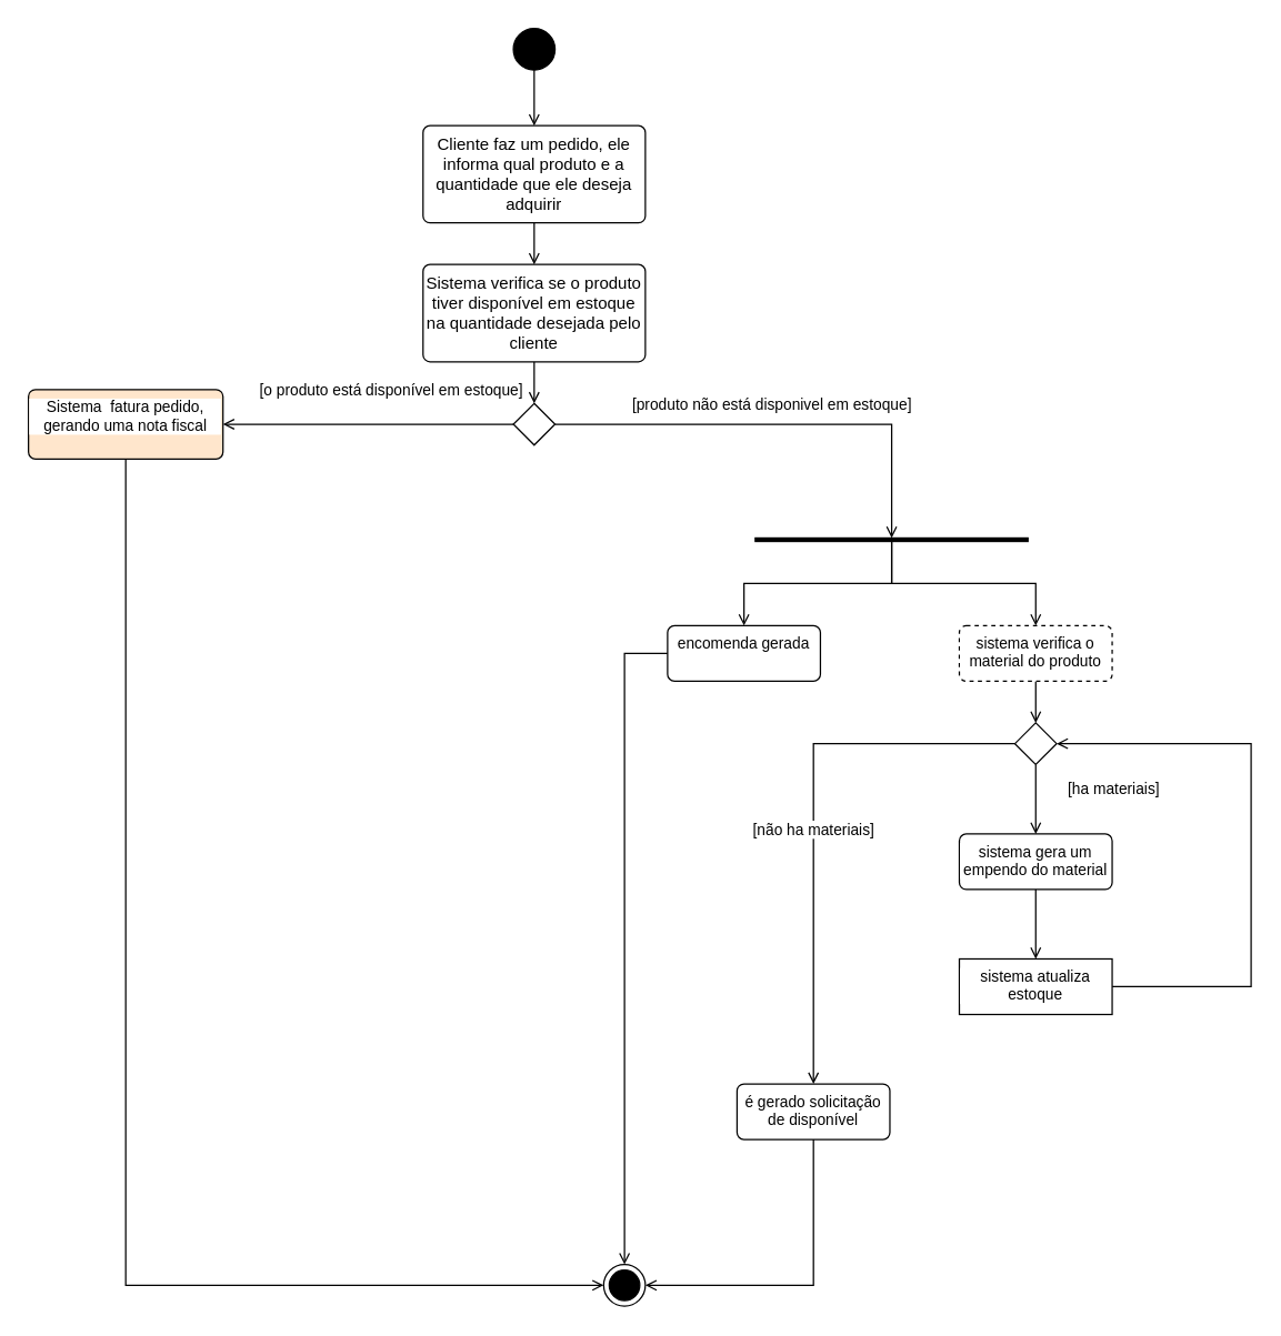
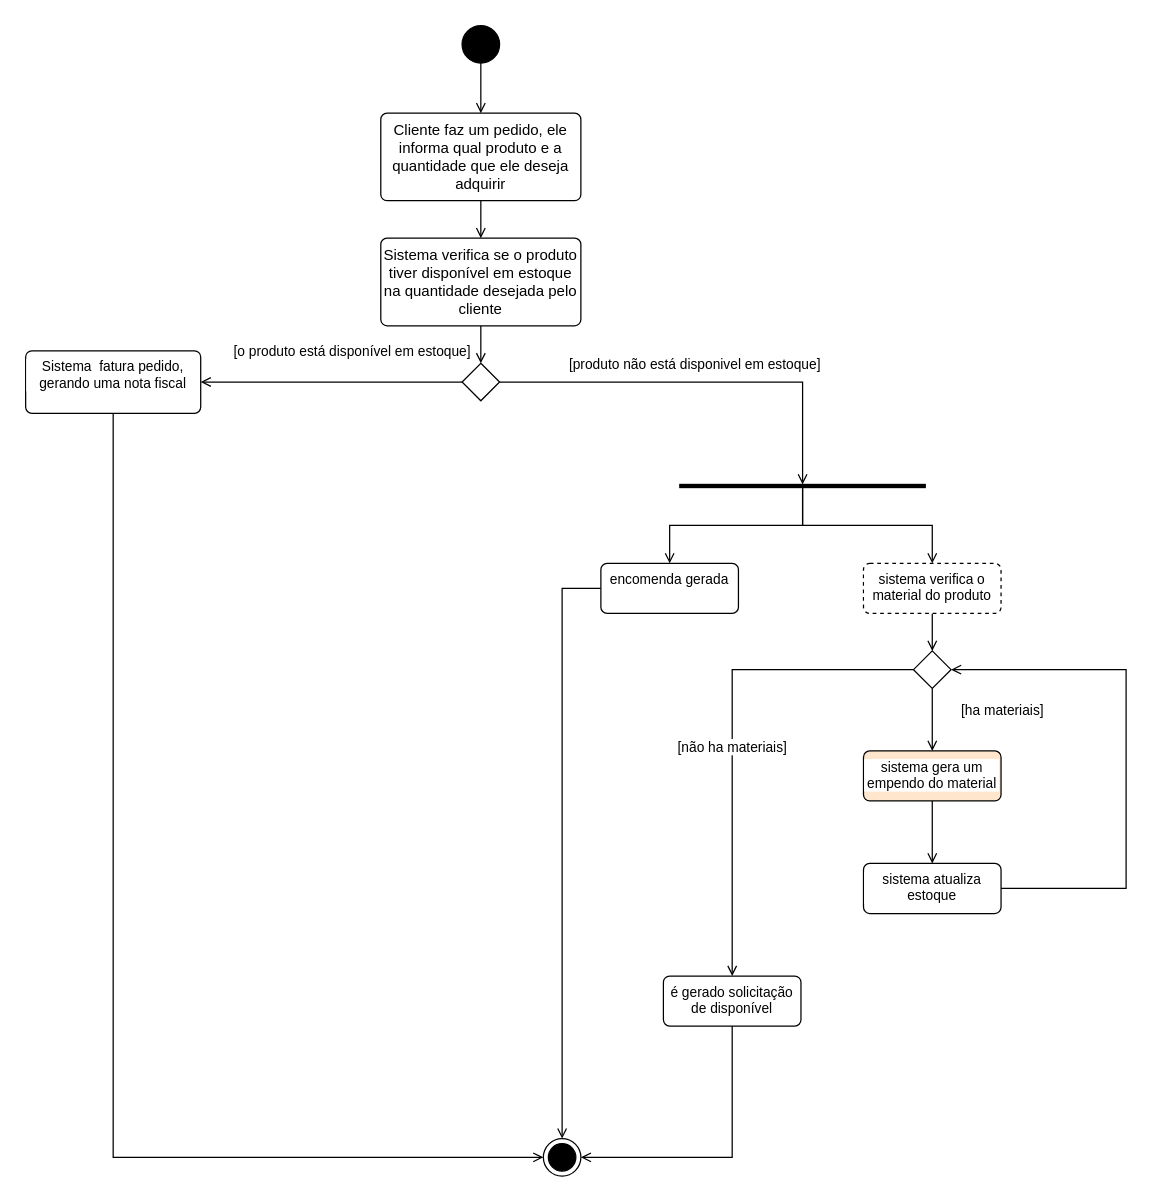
  <mxCell id="0" />
  <mxCell id="1" parent="0" />
  <mxCell id="2" value="" style="edgeStyle=orthogonalEdgeStyle;rounded=0;orthogonalLoop=1;jettySize=auto;html=1;endArrow=open;endFill=0;" edge="1" parent="1" source="3" target="5"><mxGeometry relative="1" as="geometry" /></mxCell>
  <mxCell id="3" value="" style="ellipse;fillColor=strokeColor;html=1;" vertex="1" parent="1"><mxGeometry x="369" y="20" width="30" height="30" as="geometry" /></mxCell>
  <mxCell id="4" value="" style="edgeStyle=orthogonalEdgeStyle;shape=connector;rounded=0;orthogonalLoop=1;jettySize=auto;html=1;strokeColor=default;align=center;verticalAlign=middle;fontFamily=Helvetica;fontSize=11;fontColor=default;labelBackgroundColor=default;endArrow=open;endFill=0;" edge="1" parent="1" source="5"><mxGeometry relative="1" as="geometry"><mxPoint x="384" y="190" as="targetPoint" /></mxGeometry></mxCell>
  <mxCell id="5" value="Cliente faz um pedido, ele informa qual produto e a quantidade que ele deseja&lt;br&gt;adquirir" style="html=1;align=center;verticalAlign=top;rounded=1;absoluteArcSize=1;arcSize=10;dashed=0;whiteSpace=wrap;" vertex="1" parent="1"><mxGeometry x="304" y="90" width="160" height="70" as="geometry" /></mxCell>
  <mxCell id="6" value="" style="edgeStyle=orthogonalEdgeStyle;shape=connector;rounded=0;orthogonalLoop=1;jettySize=auto;html=1;strokeColor=default;align=center;verticalAlign=middle;fontFamily=Helvetica;fontSize=11;fontColor=default;labelBackgroundColor=default;endArrow=open;endFill=0;" edge="1" parent="1" source="7" target="12"><mxGeometry relative="1" as="geometry" /></mxCell>
  <mxCell id="7" value="Sistema verifica se o produto tiver disponível em estoque na quantidade desejada pelo cliente" style="html=1;align=center;verticalAlign=top;rounded=1;absoluteArcSize=1;arcSize=10;dashed=0;whiteSpace=wrap;" vertex="1" parent="1"><mxGeometry x="304" y="190" width="160" height="70" as="geometry" /></mxCell>
  <mxCell id="8" value="" style="edgeStyle=orthogonalEdgeStyle;shape=connector;rounded=0;orthogonalLoop=1;jettySize=auto;html=1;strokeColor=default;align=center;verticalAlign=middle;fontFamily=Helvetica;fontSize=11;fontColor=default;labelBackgroundColor=default;endArrow=open;endFill=0;" edge="1" parent="1" source="12" target="14"><mxGeometry relative="1" as="geometry" /></mxCell>
  <mxCell id="9" value="[o produto está disponível em estoque]" style="edgeLabel;html=1;align=center;verticalAlign=middle;resizable=0;points=[];fontFamily=Helvetica;fontSize=11;fontColor=default;labelBackgroundColor=default;" vertex="1" connectable="0" parent="8"><mxGeometry x="-0.228" y="-2" relative="1" as="geometry"><mxPoint x="-8" y="-23" as="offset" /></mxGeometry></mxCell>
  <mxCell id="10" style="edgeStyle=orthogonalEdgeStyle;shape=connector;rounded=0;orthogonalLoop=1;jettySize=auto;html=1;strokeColor=default;align=center;verticalAlign=middle;fontFamily=Helvetica;fontSize=11;fontColor=default;labelBackgroundColor=default;endArrow=open;endFill=0;" edge="1" parent="1" source="12" target="18"><mxGeometry relative="1" as="geometry"><mxPoint x="570" y="305" as="targetPoint" /></mxGeometry></mxCell>
  <mxCell id="11" value="[produto não está disponivel em estoque]" style="edgeLabel;html=1;align=center;verticalAlign=middle;resizable=0;points=[];fontFamily=Helvetica;fontSize=11;fontColor=default;labelBackgroundColor=default;" vertex="1" connectable="0" parent="10"><mxGeometry x="-0.044" y="-3" relative="1" as="geometry"><mxPoint y="-18" as="offset" /></mxGeometry></mxCell>
  <mxCell id="12" value="" style="rhombus;fontFamily=Helvetica;fontSize=11;fontColor=default;labelBackgroundColor=default;" vertex="1" parent="1"><mxGeometry x="369" y="290" width="30" height="30" as="geometry" /></mxCell>
  <mxCell id="13" style="edgeStyle=orthogonalEdgeStyle;shape=connector;rounded=0;orthogonalLoop=1;jettySize=auto;html=1;entryX=0;entryY=0.5;entryDx=0;entryDy=0;strokeColor=default;align=center;verticalAlign=middle;fontFamily=Helvetica;fontSize=11;fontColor=default;labelBackgroundColor=default;endArrow=open;endFill=0;" edge="1" parent="1" source="14" target="15"><mxGeometry relative="1" as="geometry"><Array as="points"><mxPoint x="90" y="925" /></Array></mxGeometry></mxCell>
- <mxCell id="14" value="Sistema&amp;nbsp; fatura pedido, gerando uma nota fiscal" style="html=1;align=center;verticalAlign=top;rounded=1;absoluteArcSize=1;arcSize=10;dashed=0;whiteSpace=wrap;fontFamily=Helvetica;fontSize=11;fontColor=default;labelBackgroundColor=default;fillColor=#ffe6cc;" vertex="1" parent="1"><mxGeometry x="20" y="280" width="140" height="50" as="geometry" /></mxCell>
+ <mxCell id="14" value="Sistema&amp;nbsp; fatura pedido, gerando uma nota fiscal" style="html=1;align=center;verticalAlign=top;rounded=1;absoluteArcSize=1;arcSize=10;dashed=0;whiteSpace=wrap;fontFamily=Helvetica;fontSize=11;fontColor=default;labelBackgroundColor=default;" vertex="1" parent="1"><mxGeometry x="20" y="280" width="140" height="50" as="geometry" /></mxCell>
  <mxCell id="15" value="" style="ellipse;html=1;shape=endState;fillColor=strokeColor;fontFamily=Helvetica;fontSize=11;fontColor=default;labelBackgroundColor=default;" vertex="1" parent="1"><mxGeometry x="434" y="910" width="30" height="30" as="geometry" /></mxCell>
  <mxCell id="16" style="edgeStyle=orthogonalEdgeStyle;shape=connector;rounded=0;orthogonalLoop=1;jettySize=auto;html=1;entryX=0.5;entryY=0;entryDx=0;entryDy=0;strokeColor=default;align=center;verticalAlign=middle;fontFamily=Helvetica;fontSize=11;fontColor=default;labelBackgroundColor=default;endArrow=open;endFill=0;" edge="1" parent="1" source="18" target="20"><mxGeometry relative="1" as="geometry" /></mxCell>
  <mxCell id="17" style="edgeStyle=orthogonalEdgeStyle;shape=connector;rounded=0;orthogonalLoop=1;jettySize=auto;html=1;entryX=0.5;entryY=0;entryDx=0;entryDy=0;strokeColor=default;align=center;verticalAlign=middle;fontFamily=Helvetica;fontSize=11;fontColor=default;labelBackgroundColor=default;endArrow=open;endFill=0;" edge="1" parent="1" source="18" target="22"><mxGeometry relative="1" as="geometry" /></mxCell>
  <mxCell id="18" value="" style="html=1;points=[];perimeter=orthogonalPerimeter;fillColor=strokeColor;fontFamily=Helvetica;fontSize=11;fontColor=default;labelBackgroundColor=default;rotation=90;" vertex="1" parent="1"><mxGeometry x="640" y="290" width="2.5" height="196.25" as="geometry" /></mxCell>
  <mxCell id="19" style="edgeStyle=orthogonalEdgeStyle;shape=connector;rounded=0;orthogonalLoop=1;jettySize=auto;html=1;entryX=0.5;entryY=0;entryDx=0;entryDy=0;strokeColor=default;align=center;verticalAlign=middle;fontFamily=Helvetica;fontSize=11;fontColor=default;labelBackgroundColor=default;endArrow=open;endFill=0;" edge="1" parent="1" source="20" target="15"><mxGeometry relative="1" as="geometry" /></mxCell>
  <mxCell id="20" value="encomenda gerada" style="html=1;align=center;verticalAlign=top;rounded=1;absoluteArcSize=1;arcSize=10;dashed=0;whiteSpace=wrap;fontFamily=Helvetica;fontSize=11;fontColor=default;labelBackgroundColor=default;" vertex="1" parent="1"><mxGeometry x="480" y="450" width="110" height="40" as="geometry" /></mxCell>
  <mxCell id="21" value="" style="edgeStyle=orthogonalEdgeStyle;shape=connector;rounded=0;orthogonalLoop=1;jettySize=auto;html=1;strokeColor=default;align=center;verticalAlign=middle;fontFamily=Helvetica;fontSize=11;fontColor=default;labelBackgroundColor=default;endArrow=open;endFill=0;" edge="1" parent="1" source="22" target="27"><mxGeometry relative="1" as="geometry" /></mxCell>
  <mxCell id="22" value="sistema verifica o material do produto" style="html=1;align=center;verticalAlign=top;rounded=1;absoluteArcSize=1;arcSize=10;dashed=1;whiteSpace=wrap;fontFamily=Helvetica;fontSize=11;fontColor=default;labelBackgroundColor=default;" vertex="1" parent="1"><mxGeometry x="690" y="450" width="110" height="40" as="geometry" /></mxCell>
  <mxCell id="23" value="" style="edgeStyle=orthogonalEdgeStyle;shape=connector;rounded=0;orthogonalLoop=1;jettySize=auto;html=1;strokeColor=default;align=center;verticalAlign=middle;fontFamily=Helvetica;fontSize=11;fontColor=default;labelBackgroundColor=default;endArrow=open;endFill=0;" edge="1" parent="1" source="27" target="29"><mxGeometry relative="1" as="geometry" /></mxCell>
  <mxCell id="24" value="[ha materiais]" style="edgeLabel;html=1;align=center;verticalAlign=middle;resizable=0;points=[];fontFamily=Helvetica;fontSize=11;fontColor=default;labelBackgroundColor=default;" vertex="1" connectable="0" parent="23"><mxGeometry x="-0.32" y="1" relative="1" as="geometry"><mxPoint x="54" as="offset" /></mxGeometry></mxCell>
  <mxCell id="25" style="edgeStyle=orthogonalEdgeStyle;shape=connector;rounded=0;orthogonalLoop=1;jettySize=auto;html=1;strokeColor=default;align=center;verticalAlign=middle;fontFamily=Helvetica;fontSize=11;fontColor=default;labelBackgroundColor=default;endArrow=open;endFill=0;entryX=0.5;entryY=0;entryDx=0;entryDy=0;" edge="1" parent="1" source="27" target="33"><mxGeometry relative="1" as="geometry"><mxPoint x="570" y="780" as="targetPoint" /></mxGeometry></mxCell>
  <mxCell id="26" value="[não ha materiais]" style="edgeLabel;html=1;align=center;verticalAlign=middle;resizable=0;points=[];fontFamily=Helvetica;fontSize=11;fontColor=default;labelBackgroundColor=default;" vertex="1" connectable="0" parent="25"><mxGeometry x="0.056" y="-1" relative="1" as="geometry"><mxPoint as="offset" /></mxGeometry></mxCell>
  <mxCell id="27" value="" style="rhombus;fontFamily=Helvetica;fontSize=11;fontColor=default;labelBackgroundColor=default;" vertex="1" parent="1"><mxGeometry x="730" y="520" width="30" height="30" as="geometry" /></mxCell>
  <mxCell id="28" value="" style="edgeStyle=orthogonalEdgeStyle;shape=connector;rounded=0;orthogonalLoop=1;jettySize=auto;html=1;strokeColor=default;align=center;verticalAlign=middle;fontFamily=Helvetica;fontSize=11;fontColor=default;labelBackgroundColor=default;endArrow=open;endFill=0;" edge="1" parent="1" source="29" target="31"><mxGeometry relative="1" as="geometry" /></mxCell>
- <mxCell id="29" value="sistema gera um empendo do material" style="html=1;align=center;verticalAlign=top;rounded=1;absoluteArcSize=1;arcSize=10;dashed=0;whiteSpace=wrap;fontFamily=Helvetica;fontSize=11;fontColor=default;labelBackgroundColor=default;" vertex="1" parent="1"><mxGeometry x="690" y="600" width="110" height="40" as="geometry" /></mxCell>
+ <mxCell id="29" value="sistema gera um empendo do material" style="html=1;align=center;verticalAlign=top;rounded=1;absoluteArcSize=1;arcSize=10;dashed=0;whiteSpace=wrap;fontFamily=Helvetica;fontSize=11;fontColor=default;labelBackgroundColor=default;fillColor=#ffe6cc;" vertex="1" parent="1"><mxGeometry x="690" y="600" width="110" height="40" as="geometry" /></mxCell>
  <mxCell id="30" style="edgeStyle=orthogonalEdgeStyle;shape=connector;rounded=0;orthogonalLoop=1;jettySize=auto;html=1;strokeColor=default;align=center;verticalAlign=middle;fontFamily=Helvetica;fontSize=11;fontColor=default;labelBackgroundColor=default;endArrow=open;endFill=0;entryX=1;entryY=0.5;entryDx=0;entryDy=0;" edge="1" parent="1" source="31" target="27"><mxGeometry relative="1" as="geometry"><mxPoint x="890" y="530" as="targetPoint" /><Array as="points"><mxPoint x="900" y="710" /><mxPoint x="900" y="535" /></Array></mxGeometry></mxCell>
- <mxCell id="31" value="sistema atualiza estoque" style="html=1;align=center;verticalAlign=top;absoluteArcSize=1;arcSize=10;dashed=0;whiteSpace=wrap;fontFamily=Helvetica;fontSize=11;fontColor=default;labelBackgroundColor=default;rounded=0;" vertex="1" parent="1"><mxGeometry x="690" y="690" width="110" height="40" as="geometry" /></mxCell>
+ <mxCell id="31" value="sistema atualiza estoque" style="html=1;align=center;verticalAlign=top;rounded=1;absoluteArcSize=1;arcSize=10;dashed=0;whiteSpace=wrap;fontFamily=Helvetica;fontSize=11;fontColor=default;labelBackgroundColor=default;" vertex="1" parent="1"><mxGeometry x="690" y="690" width="110" height="40" as="geometry" /></mxCell>
  <mxCell id="32" style="edgeStyle=orthogonalEdgeStyle;shape=connector;rounded=0;orthogonalLoop=1;jettySize=auto;html=1;entryX=1;entryY=0.5;entryDx=0;entryDy=0;strokeColor=default;align=center;verticalAlign=middle;fontFamily=Helvetica;fontSize=11;fontColor=default;labelBackgroundColor=default;endArrow=open;endFill=0;" edge="1" parent="1" source="33" target="15"><mxGeometry relative="1" as="geometry"><Array as="points"><mxPoint x="585" y="925" /></Array></mxGeometry></mxCell>
  <mxCell id="33" value="é gerado solicitação de disponível" style="html=1;align=center;verticalAlign=top;rounded=1;absoluteArcSize=1;arcSize=10;dashed=0;whiteSpace=wrap;fontFamily=Helvetica;fontSize=11;fontColor=default;labelBackgroundColor=default;" vertex="1" parent="1"><mxGeometry x="530" y="780" width="110" height="40" as="geometry" /></mxCell>
